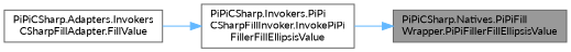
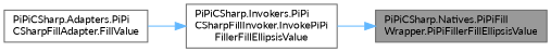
  digraph {
    rankdir=RL
    fontname=Lato
    node [color=grey40 fillcolor=white fontname=Lato fontsize=10 shape=box style=filled]
    edge [color=steelblue1 dir=back fontname=Lato fontsize=10 labelfontname=Helvetica labelfontsize=10 style=solid]
    n1 [color=gray40 fillcolor=grey60 fontcolor=black height=0.2 label="PiPiCSharp.Natives.PiPiFill\lWrapper.PiPiFillerFillEllipsisValue" width=0.4]
    n2 [height=0.2 label="PiPiCSharp.Invokers.PiPi\lCSharpFillInvoker.InvokePiPi\lFillerFillEllipsisValue" width=0.4]
-   n3 [height=0.2 label="PiPiCSharp.Adapters.Invokers\lCSharpFillAdapter.FillValue" width=0.4]
+   n3 [height=0.2 label="PiPiCSharp.Adapters.PiPi\lCSharpFillAdapter.FillValue" width=0.4]
    n1 -> n2
    n2 -> n3
  }
